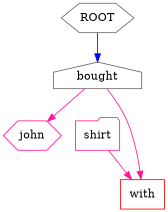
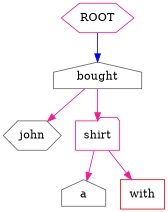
  digraph {
    node [color=gray40 shape=hexagon]
    edge [color=deeppink]
-   n1 [label=ROOT]
+   n1 [color=deeppink label=ROOT]
    n2 [label=bought shape=house]
-   n3 [color=deeppink label=john]
+   n3 [label=john]
    n4 [color=deeppink label=shirt shape=folder]
+   n5 [label=a shape=house]
    n6 [color=red label=with shape=box]
    n1 -> n2 [color=blue]
    n2 -> n3
-   n2 -> n6
+   n2 -> n4
+   n4 -> n5
    n4 -> n6
  }
